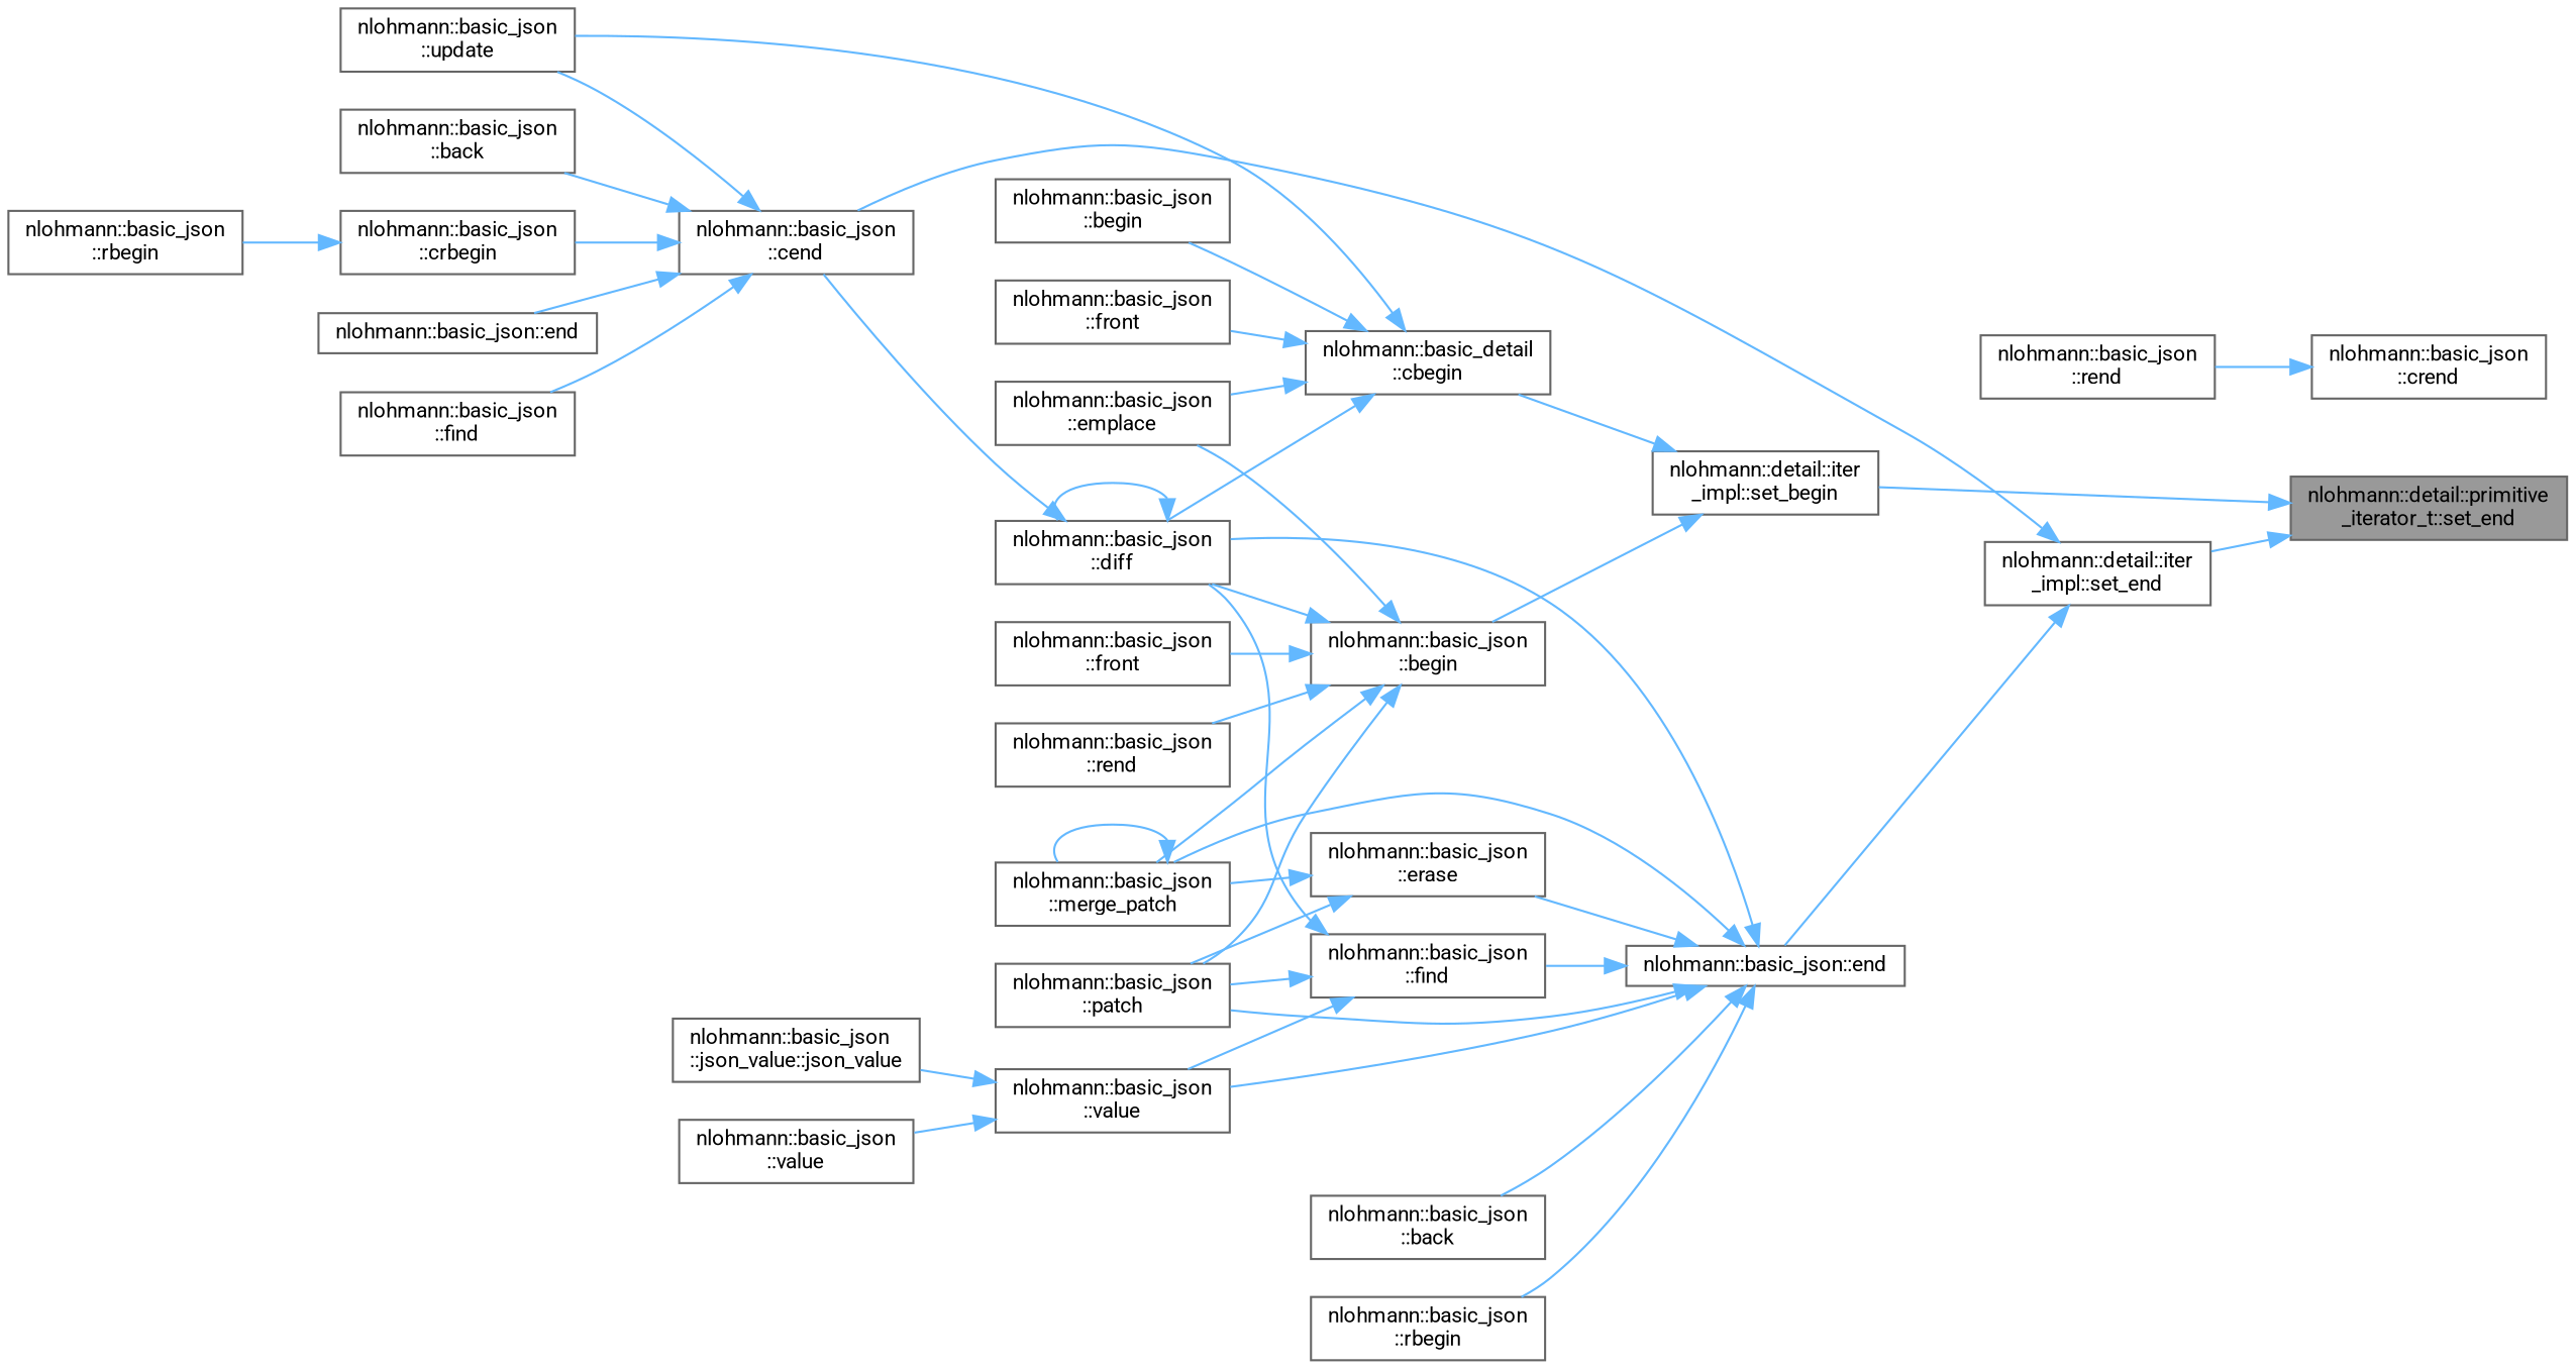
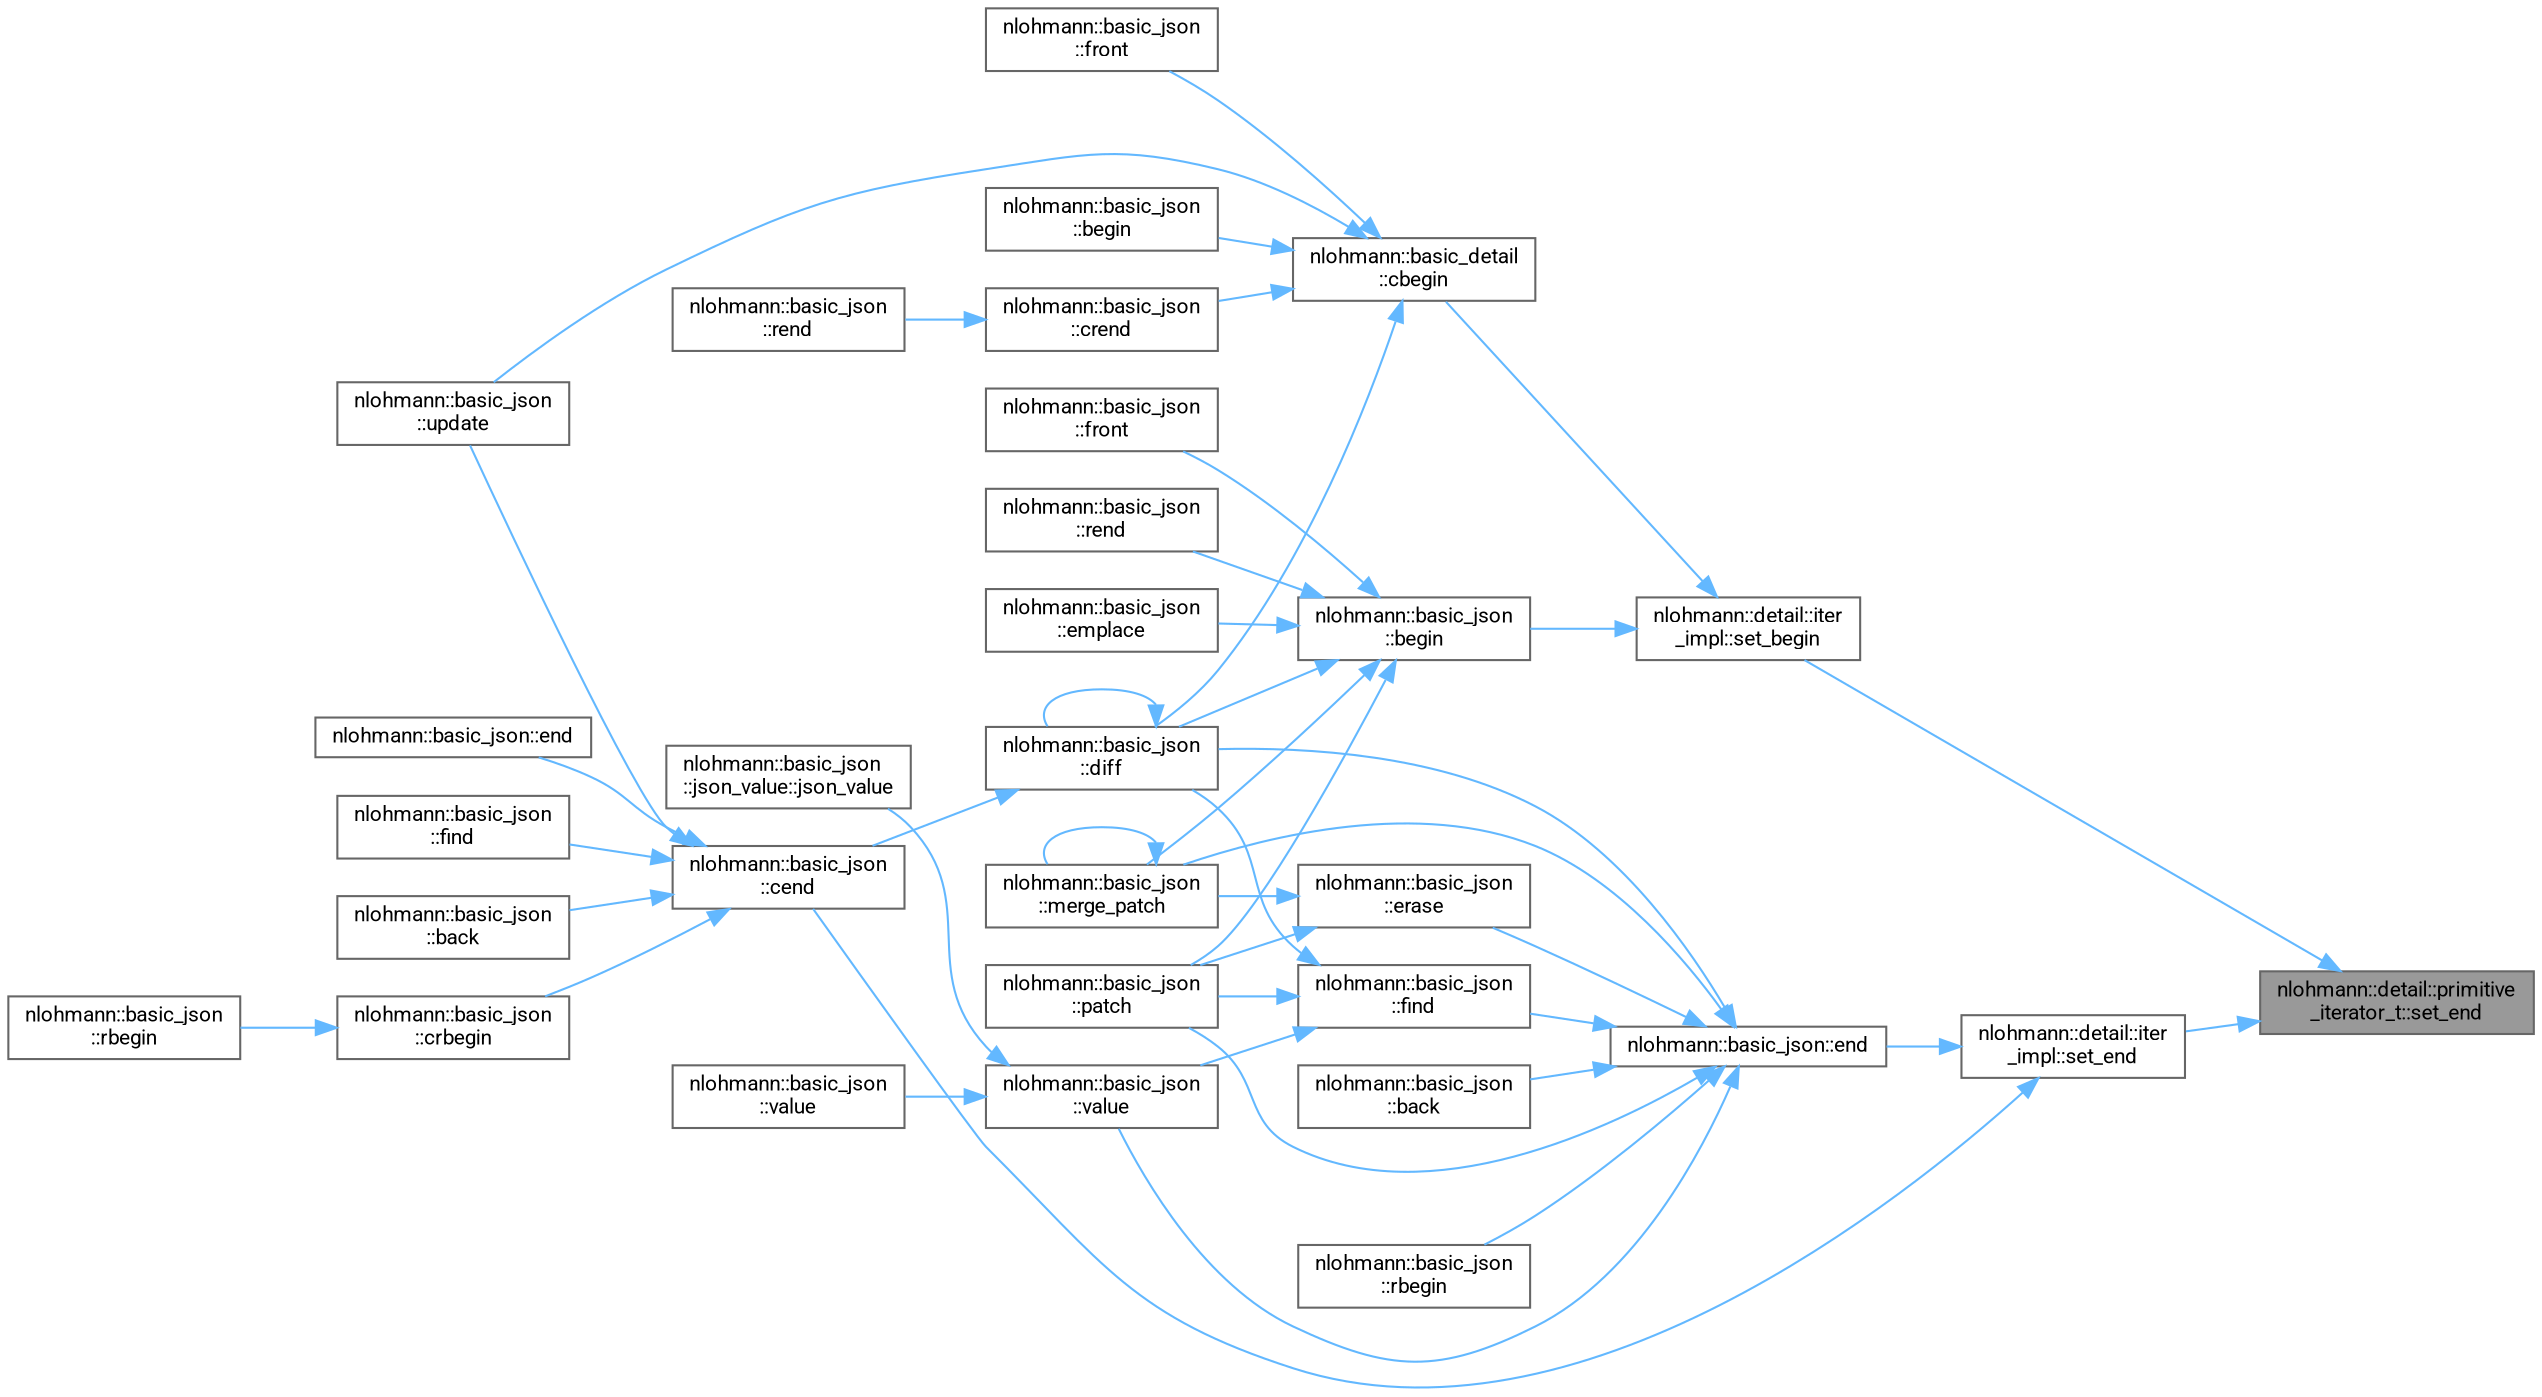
  digraph {
    fontname=Roboto
    rankdir=RL
    node [color=grey40 fillcolor=white fontname=Roboto fontsize=10 shape=box style=filled]
    edge [color=steelblue1 dir=back fontname=Roboto fontsize=10 labelfontname=Helvetica labelfontsize=10 style=solid]
    n1 [color=gray40 fillcolor=grey60 fontcolor=black height=0.2 label="nlohmann::detail::primitive\l_iterator_t::set_end" width=0.4]
    n2 [height=0.2 label="nlohmann::detail::iter\l_impl::set_begin" width=0.4]
    n3 [height=0.2 label="nlohmann::detail::iter\l_impl::set_end" width=0.4]
    n4 [height=0.2 label="nlohmann::basic_json\l::begin" width=0.4]
    n5 [height=0.2 label="nlohmann::basic_detail\l::cbegin" width=0.4]
    n6 [height=0.2 label="nlohmann::basic_json\l::cend" width=0.4]
    n7 [height=0.2 label="nlohmann::basic_json::end" width=0.4]
    n8 [height=0.2 label="nlohmann::basic_json\l::diff" width=0.4]
    n9 [height=0.2 label="nlohmann::basic_json\l::emplace" width=0.4]
    n10 [height=0.2 label="nlohmann::basic_json\l::front" width=0.4]
    n11 [height=0.2 label="nlohmann::basic_json\l::merge_patch" width=0.4]
    n12 [height=0.2 label="nlohmann::basic_json\l::patch" width=0.4]
    n13 [height=0.2 label="nlohmann::basic_json\l::rend" width=0.4]
    n14 [height=0.2 label="nlohmann::basic_json\l::begin" width=0.4]
    n15 [height=0.2 label="nlohmann::basic_json\l::crend" width=0.4]
    n16 [height=0.2 label="nlohmann::basic_json\l::front" width=0.4]
    n17 [height=0.2 label="nlohmann::basic_json\l::update" width=0.4]
    n18 [height=0.2 label="nlohmann::basic_json\l::rend" width=0.4]
    n19 [height=0.2 label="nlohmann::basic_json\l::back" width=0.4]
    n20 [height=0.2 label="nlohmann::basic_json\l::crbegin" width=0.4]
    n21 [height=0.2 label="nlohmann::basic_json::end" width=0.4]
    n22 [height=0.2 label="nlohmann::basic_json\l::find" width=0.4]
    n23 [height=0.2 label="nlohmann::basic_json\l::back" width=0.4]
    n24 [height=0.2 label="nlohmann::basic_json\l::erase" width=0.4]
    n25 [height=0.2 label="nlohmann::basic_json\l::find" width=0.4]
    n26 [height=0.2 label="nlohmann::basic_json\l::value" width=0.4]
    n27 [height=0.2 label="nlohmann::basic_json\l::rbegin" width=0.4]
    n28 [height=0.2 label="nlohmann::basic_json\l::rbegin" width=0.4]
    n29 [height=0.2 label="nlohmann::basic_json\l::json_value::json_value" width=0.4]
    n30 [height=0.2 label="nlohmann::basic_json\l::value" width=0.4]
    n1 -> n2
    n1 -> n3
    n2 -> n4
    n2 -> n5
    n3 -> n6
    n3 -> n7
    n4 -> n8
    n4 -> n9
    n4 -> n10
    n4 -> n11
    n4 -> n12
    n4 -> n13
    n5 -> n8
    n5 -> n14
-   n5 -> n9
+   n5 -> n15
    n5 -> n16
    n5 -> n17
    n6 -> n17
    n6 -> n19
    n6 -> n20
    n6 -> n21
    n6 -> n22
    n7 -> n8
    n7 -> n11
    n7 -> n12
    n7 -> n23
    n7 -> n24
    n7 -> n25
    n7 -> n26
    n7 -> n27
    n8 -> n6
    n8 -> n8
    n11 -> n11
    n15 -> n18
    n20 -> n28
    n24 -> n11
    n24 -> n12
    n25 -> n8
    n25 -> n12
    n25 -> n26
    n26 -> n29
    n26 -> n30
  }
